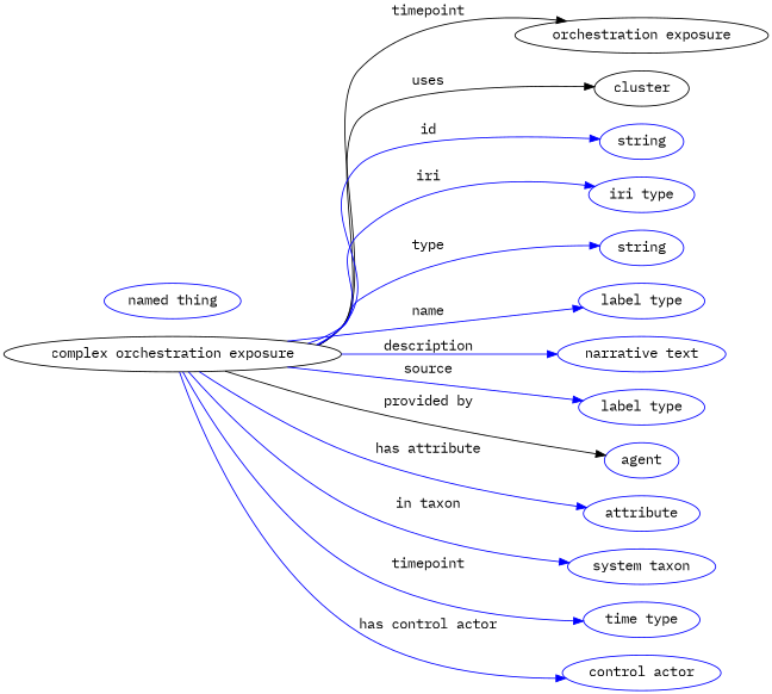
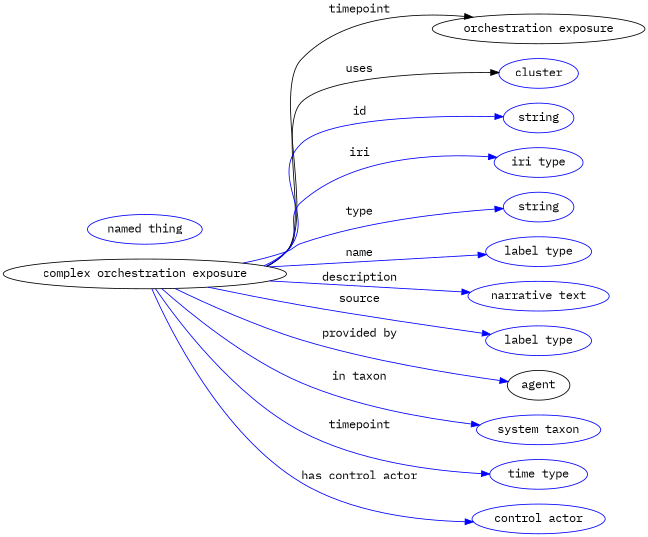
  digraph {
    fontname="IBM Plex Mono"
    rankdir=LR
    node [fontname="IBM Plex Mono" color=blue]
    edge [fontname="IBM Plex Mono" color=blue style=solid]
    n1 [height=0.5 label="complex orchestration exposure" width=4.4413 color=""]
    "orchestration exposure" [height=0.5 width=3.2858 color=""]
-   cluster [height=0.5 width=1.1916 color=""]
+   cluster [height=0.5 width=1.1916]
    n4 [height=0.5 label=string width=1.0652]
    n5 [height=0.5 label="iri type" width=1.2277]
    n6 [height=0.5 label=string width=1.0652]
    n7 [height=0.5 label="label type" width=1.5707]
    n8 [height=0.5 label="narrative text" width=2.0943]
    n9 [height=0.5 label="label type" width=1.5707]
-   n10 [height=0.5 label=agent width=1.0291]
-   n11 [height=0.5 label=attribute width=1.4443]
+   n10 [color=black height=0.5 label=agent width=1.0291]
    n12 [height=0.5 label="system taxon" width=2.022]
    n13 [height=0.5 label="time type" width=1.5346]
    n14 [height=0.5 label="control actor" width=1.9498]
    n15 [height=0.5 label="named thing" width=1.9318]
    n1 -> "orchestration exposure" [label=timepoint color="" style=""]
    n1 -> cluster [label=uses color="" style=""]
    n1 -> n4 [label=id]
    n1 -> n5 [label=iri]
    n1 -> n6 [label=type]
    n1 -> n7 [label=name]
    n1 -> n8 [label=description]
    n1 -> n9 [label=source]
-   n1 -> n10 [color=black label="provided by"]
-   n1 -> n11 [label="has attribute"]
+   n1 -> n10 [label="provided by"]
    n1 -> n12 [label="in taxon"]
    n1 -> n13 [label=timepoint]
    n1 -> n14 [label="has control actor"]
  }
